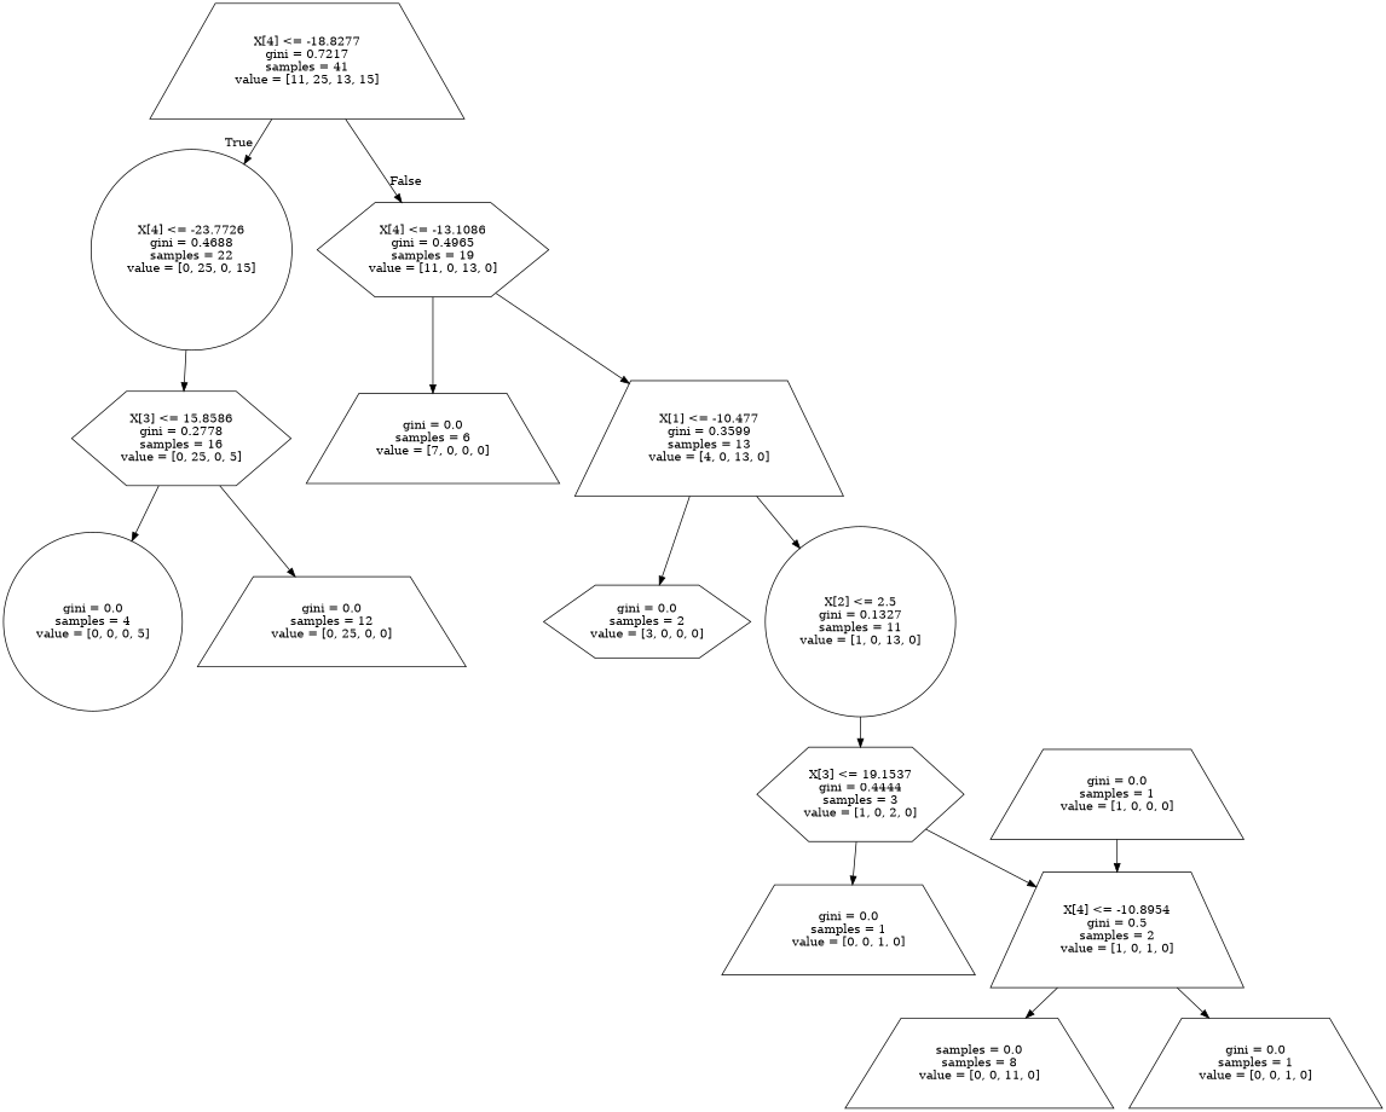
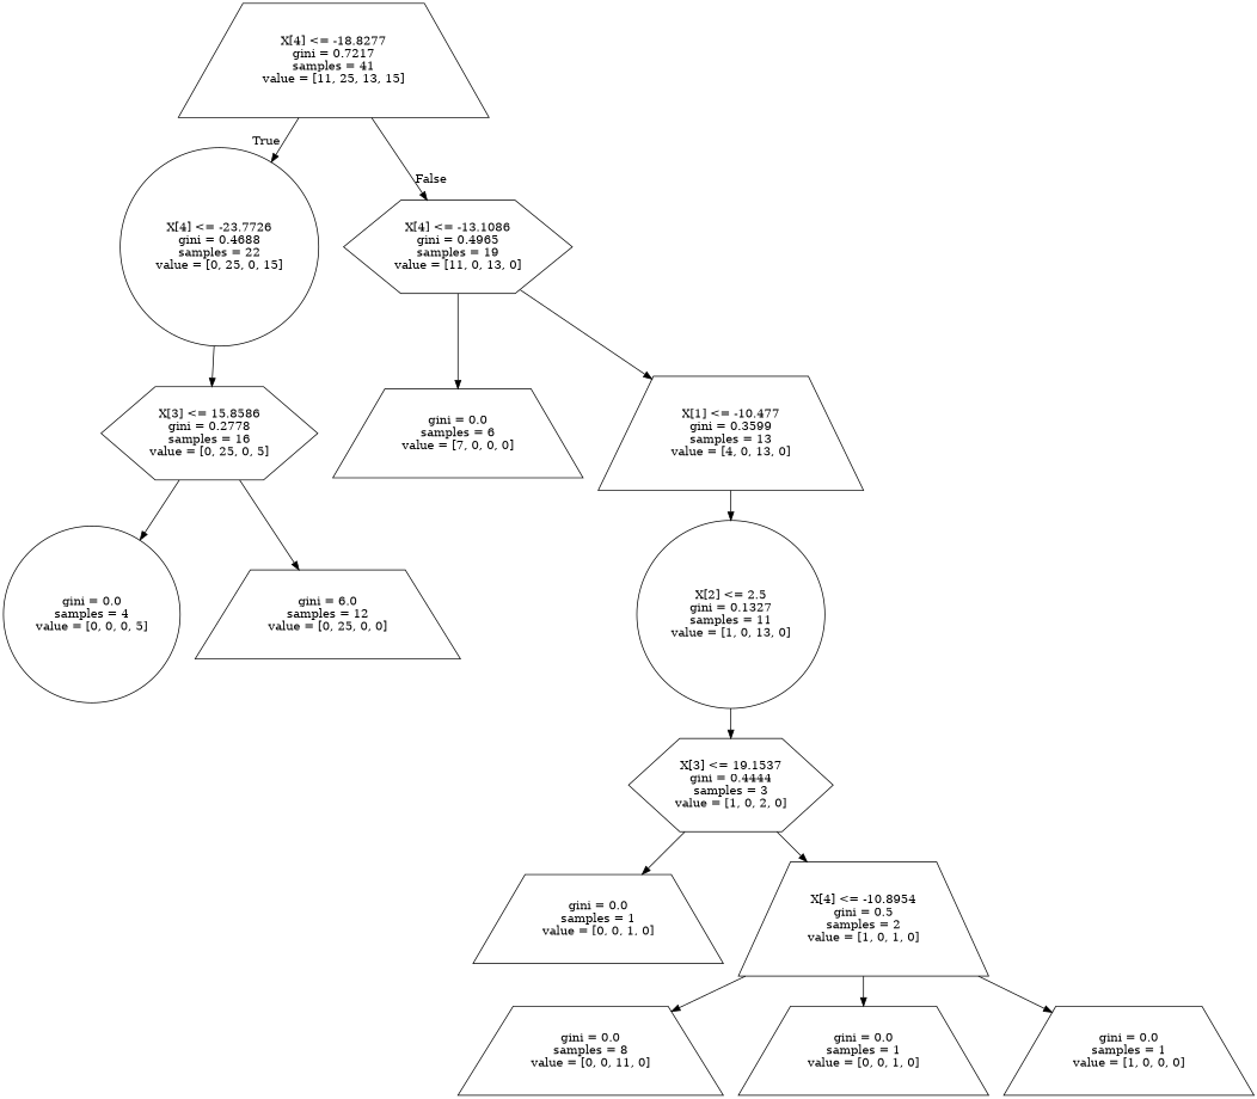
  digraph {
    node [shape=trapezium]
    n1 [label="X[4] <= -18.8277\ngini = 0.7217\nsamples = 41\nvalue = [11, 25, 13, 15]"]
    n2 [label="X[4] <= -23.7726\ngini = 0.4688\nsamples = 22\nvalue = [0, 25, 0, 15]" shape=circle]
    n3 [label="X[4] <= -13.1086\ngini = 0.4965\nsamples = 19\nvalue = [11, 0, 13, 0]" shape=hexagon]
    n4 [label="X[3] <= 15.8586\ngini = 0.2778\nsamples = 16\nvalue = [0, 25, 0, 5]" shape=hexagon]
    n5 [label="gini = 0.0\nsamples = 6\nvalue = [7, 0, 0, 0]"]
    n6 [label="X[1] <= -10.477\ngini = 0.3599\nsamples = 13\nvalue = [4, 0, 13, 0]"]
    n7 [label="gini = 0.0\nsamples = 4\nvalue = [0, 0, 0, 5]" shape=circle]
-   n8 [label="gini = 0.0\nsamples = 12\nvalue = [0, 25, 0, 0]"]
-   n9 [label="gini = 0.0\nsamples = 2\nvalue = [3, 0, 0, 0]" shape=hexagon]
+   n8 [label="gini = 6.0\nsamples = 12\nvalue = [0, 25, 0, 0]"]
    n10 [label="X[2] <= 2.5\ngini = 0.1327\nsamples = 11\nvalue = [1, 0, 13, 0]" shape=circle]
    n11 [label="X[3] <= 19.1537\ngini = 0.4444\nsamples = 3\nvalue = [1, 0, 2, 0]" shape=hexagon]
    n12 [label="gini = 0.0\nsamples = 1\nvalue = [0, 0, 1, 0]"]
    n13 [label="X[4] <= -10.8954\ngini = 0.5\nsamples = 2\nvalue = [1, 0, 1, 0]"]
-   n14 [label="samples = 0.0\nsamples = 8\nvalue = [0, 0, 11, 0]"]
+   n14 [label="gini = 0.0\nsamples = 8\nvalue = [0, 0, 11, 0]"]
    n15 [label="gini = 0.0\nsamples = 1\nvalue = [0, 0, 1, 0]"]
    n16 [label="gini = 0.0\nsamples = 1\nvalue = [1, 0, 0, 0]"]
    n1 -> n2 [headlabel=True labelangle=45 labeldistance=2.5]
    n1 -> n3 [headlabel=False labelangle=-45 labeldistance=2.5]
    n2 -> n4
    n3 -> n5
    n3 -> n6
    n4 -> n7
    n4 -> n8
-   n6 -> n9
    n6 -> n10
    n10 -> n11
    n11 -> n12
    n11 -> n13
    n13 -> n14
    n13 -> n15
-   n16 -> n13
+   n13 -> n16
  }
